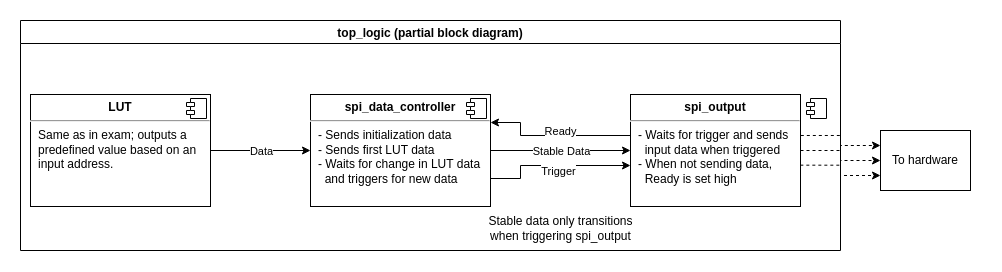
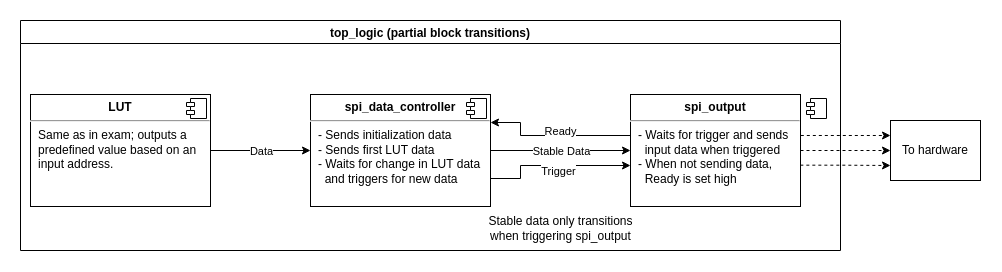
  <mxCell id="0" />
  <mxCell id="1" parent="0" />
  <mxCell id="2" value="" style="edgeStyle=orthogonalEdgeStyle;rounded=0;orthogonalLoop=1;jettySize=auto;html=1;exitX=1;exitY=0.5;exitDx=0;exitDy=0;" edge="1" parent="1" source="15"><mxGeometry relative="1" as="geometry"><mxPoint x="490" y="150" as="sourcePoint" /><mxPoint x="630" y="150" as="targetPoint" /></mxGeometry></mxCell>
  <mxCell id="3" value="Stable Data" style="edgeLabel;html=1;align=center;verticalAlign=middle;resizable=0;points=[];" vertex="1" connectable="0" parent="2"><mxGeometry x="-0.306" y="-1" relative="1" as="geometry"><mxPoint x="21" y="-1" as="offset" /></mxGeometry></mxCell>
  <mxCell id="4" style="edgeStyle=orthogonalEdgeStyle;rounded=0;orthogonalLoop=1;jettySize=auto;html=1;exitX=1;exitY=0.75;exitDx=0;exitDy=0;entryX=0;entryY=0.75;entryDx=0;entryDy=0;" edge="1" parent="1" source="15"><mxGeometry relative="1" as="geometry"><mxPoint x="490" y="173.75" as="sourcePoint" /><mxPoint x="630" y="165" as="targetPoint" /><Array as="points"><mxPoint x="520" y="178" /><mxPoint x="520" y="165" /></Array></mxGeometry></mxCell>
  <mxCell id="5" value="Trigger" style="edgeLabel;html=1;align=center;verticalAlign=middle;resizable=0;points=[];" vertex="1" connectable="0" parent="4"><mxGeometry x="-0.293" relative="1" as="geometry"><mxPoint x="26" y="5" as="offset" /></mxGeometry></mxCell>
  <mxCell id="6" style="edgeStyle=orthogonalEdgeStyle;rounded=0;orthogonalLoop=1;jettySize=auto;html=1;exitX=1;exitY=0.25;exitDx=0;exitDy=0;entryX=0;entryY=0.25;entryDx=0;entryDy=0;endArrow=none;endFill=0;startArrow=classic;startFill=1;" edge="1" parent="1" source="15"><mxGeometry relative="1" as="geometry"><mxPoint x="490" y="126.25" as="sourcePoint" /><mxPoint x="630" y="135" as="targetPoint" /><Array as="points"><mxPoint x="520" y="122" /><mxPoint x="520" y="135" /></Array></mxGeometry></mxCell>
  <mxCell id="7" value="Ready" style="edgeLabel;html=1;align=center;verticalAlign=middle;resizable=0;points=[];" vertex="1" connectable="0" parent="6"><mxGeometry x="0.296" y="-2" relative="1" as="geometry"><mxPoint x="-17" y="-7" as="offset" /></mxGeometry></mxCell>
  <mxCell id="8" value="" style="edgeStyle=orthogonalEdgeStyle;rounded=0;orthogonalLoop=1;jettySize=auto;html=1;startArrow=none;startFill=0;endArrow=classic;endFill=1;dashed=1;exitX=1;exitY=0.5;exitDx=0;exitDy=0;" edge="1" parent="1" source="13" target="11"><mxGeometry relative="1" as="geometry"><mxPoint x="830" y="150" as="sourcePoint" /></mxGeometry></mxCell>
  <mxCell id="9" style="edgeStyle=orthogonalEdgeStyle;rounded=0;orthogonalLoop=1;jettySize=auto;html=1;exitX=0.999;exitY=0.631;exitDx=0;exitDy=0;entryX=0;entryY=0.75;entryDx=0;entryDy=0;startArrow=none;startFill=0;endArrow=classic;endFill=1;dashed=1;exitPerimeter=0;" edge="1" parent="1" source="13" target="11"><mxGeometry relative="1" as="geometry"><mxPoint x="830" y="165" as="sourcePoint" /></mxGeometry></mxCell>
  <mxCell id="10" style="edgeStyle=orthogonalEdgeStyle;rounded=0;orthogonalLoop=1;jettySize=auto;html=1;exitX=1.002;exitY=0.366;exitDx=0;exitDy=0;entryX=0;entryY=0.25;entryDx=0;entryDy=0;startArrow=none;startFill=0;endArrow=classic;endFill=1;dashed=1;exitPerimeter=0;" edge="1" parent="1" source="13" target="11"><mxGeometry relative="1" as="geometry"><mxPoint x="830" y="135" as="sourcePoint" /></mxGeometry></mxCell>
- <mxCell id="11" value="To hardware" style="whiteSpace=wrap;html=1;rounded=0;" vertex="1" parent="1"><mxGeometry x="880" y="130" width="90" height="60" as="geometry" /></mxCell>
- <mxCell id="12" value="top_logic (partial block diagram)" style="swimlane;" vertex="1" parent="1"><mxGeometry y="20" width="820" height="230" as="geometry" x="20" /></mxCell>
+ <mxCell id="11" value="To hardware" style="whiteSpace=wrap;html=1;rounded=0;" vertex="1" parent="1"><mxGeometry x="890" y="120" width="90" height="60" as="geometry" /></mxCell>
+ <mxCell id="12" value="top_logic (partial block transitions)" style="swimlane;" vertex="1" parent="1"><mxGeometry y="20" width="820" height="230" as="geometry" x="20" /></mxCell>
  <mxCell id="13" value="&lt;p style=&quot;margin: 0px ; margin-top: 6px ; text-align: center&quot;&gt;&lt;span&gt;&lt;b&gt;spi_output&lt;/b&gt;&lt;/span&gt;&lt;br&gt;&lt;/p&gt;&lt;hr&gt;&lt;p style=&quot;margin: 0px ; margin-left: 8px&quot;&gt;&lt;span style=&quot;text-align: center&quot;&gt;- Waits for trigger and sends&amp;nbsp;&lt;/span&gt;&lt;/p&gt;&lt;p style=&quot;margin: 0px ; margin-left: 8px&quot;&gt;&lt;span style=&quot;text-align: center&quot;&gt;&amp;nbsp; input data when triggered&lt;/span&gt;&lt;br style=&quot;text-align: center&quot;&gt;&lt;span style=&quot;text-align: center&quot;&gt;- When not sending data,&amp;nbsp;&lt;/span&gt;&lt;/p&gt;&lt;p style=&quot;margin: 0px ; margin-left: 8px&quot;&gt;&lt;span style=&quot;text-align: center&quot;&gt;&amp;nbsp; Ready is set high&lt;/span&gt;&lt;/p&gt;" style="align=left;overflow=fill;html=1;dropTarget=0;" vertex="1" parent="12"><mxGeometry x="610" y="74" width="170" height="112" as="geometry" /></mxCell>
  <mxCell id="14" value="" style="shape=component;jettyWidth=8;jettyHeight=4;" vertex="1" parent="12"><mxGeometry x="1" width="20" height="20" relative="1" as="geometry"><mxPoint x="-34" y="78" as="offset" /></mxGeometry></mxCell>
  <mxCell id="15" value="&lt;p style=&quot;margin: 0px ; margin-top: 6px ; text-align: center&quot;&gt;&lt;span&gt;&lt;b&gt;spi_data_controller&lt;/b&gt;&lt;/span&gt;&lt;br&gt;&lt;/p&gt;&lt;hr&gt;&lt;p style=&quot;margin: 0px ; margin-left: 8px&quot;&gt;&lt;span style=&quot;text-align: center&quot;&gt;- Sends initialization data&lt;/span&gt;&lt;br style=&quot;text-align: center&quot;&gt;&lt;span style=&quot;text-align: center&quot;&gt;- Sends first LUT data&lt;/span&gt;&lt;br style=&quot;text-align: center&quot;&gt;&lt;span style=&quot;text-align: center&quot;&gt;- Waits for change in LUT data&amp;nbsp;&lt;/span&gt;&lt;/p&gt;&lt;p style=&quot;margin: 0px ; margin-left: 8px&quot;&gt;&lt;span style=&quot;text-align: center&quot;&gt;&amp;nbsp; and triggers for new data&lt;/span&gt;&lt;br&gt;&lt;/p&gt;" style="align=left;overflow=fill;html=1;dropTarget=0;" vertex="1" parent="12"><mxGeometry x="290" y="74" width="180" height="112" as="geometry" /></mxCell>
  <mxCell id="16" value="" style="shape=component;jettyWidth=8;jettyHeight=4;" vertex="1" parent="15"><mxGeometry x="1" width="20" height="20" relative="1" as="geometry"><mxPoint x="-24" y="4" as="offset" /></mxGeometry></mxCell>
  <mxCell id="17" value="&lt;p style=&quot;margin: 0px ; margin-top: 6px ; text-align: center&quot;&gt;&lt;span&gt;&lt;b&gt;LUT&lt;/b&gt;&lt;/span&gt;&lt;br&gt;&lt;/p&gt;&lt;hr&gt;&lt;p style=&quot;margin: 0px 0px 0px 8px&quot;&gt;Same as in exam; outputs a&amp;nbsp;&lt;/p&gt;&lt;p style=&quot;margin: 0px 0px 0px 8px&quot;&gt;predefined value based on an&amp;nbsp;&lt;/p&gt;&lt;p style=&quot;margin: 0px 0px 0px 8px&quot;&gt;input address.&lt;/p&gt;" style="align=left;overflow=fill;html=1;dropTarget=0;" vertex="1" parent="12"><mxGeometry x="10" y="74" width="180" height="112" as="geometry" /></mxCell>
  <mxCell id="18" value="" style="shape=component;jettyWidth=8;jettyHeight=4;" vertex="1" parent="17"><mxGeometry x="1" width="20" height="20" relative="1" as="geometry"><mxPoint x="-24" y="4" as="offset" /></mxGeometry></mxCell>
  <mxCell id="19" style="edgeStyle=orthogonalEdgeStyle;rounded=0;orthogonalLoop=1;jettySize=auto;html=1;exitX=1;exitY=0.5;exitDx=0;exitDy=0;entryX=0;entryY=0.5;entryDx=0;entryDy=0;startArrow=none;startFill=0;endArrow=classic;endFill=1;" edge="1" parent="12" source="17" target="15"><mxGeometry relative="1" as="geometry"><mxPoint x="190" y="130" as="sourcePoint" /><mxPoint x="300" y="130" as="targetPoint" /></mxGeometry></mxCell>
  <mxCell id="20" value="Data" style="edgeLabel;html=1;align=center;verticalAlign=middle;resizable=0;points=[];" vertex="1" connectable="0" parent="19"><mxGeometry x="0.603" y="-1" relative="1" as="geometry"><mxPoint x="-30" y="-1" as="offset" /></mxGeometry></mxCell>
  <mxCell id="21" value="Stable data only transitions &lt;br&gt;when triggering spi_output" style="text;html=1;align=center;verticalAlign=middle;resizable=0;points=[];autosize=1;strokeColor=none;fillColor=none;" vertex="1" parent="12"><mxGeometry x="460" y="193" width="160" height="30" as="geometry" /></mxCell>
